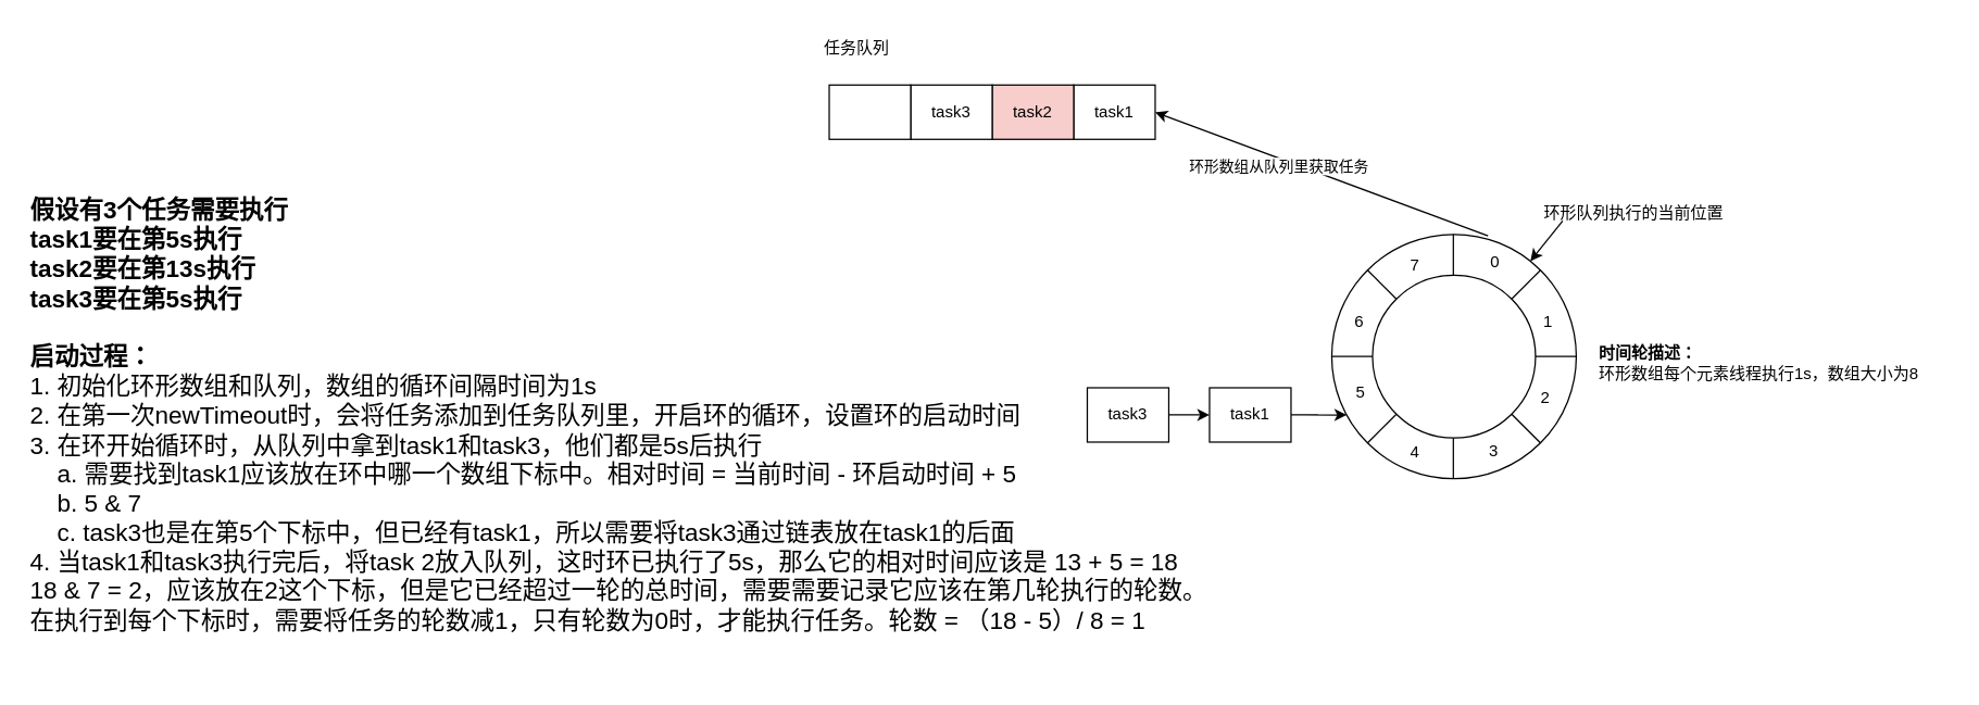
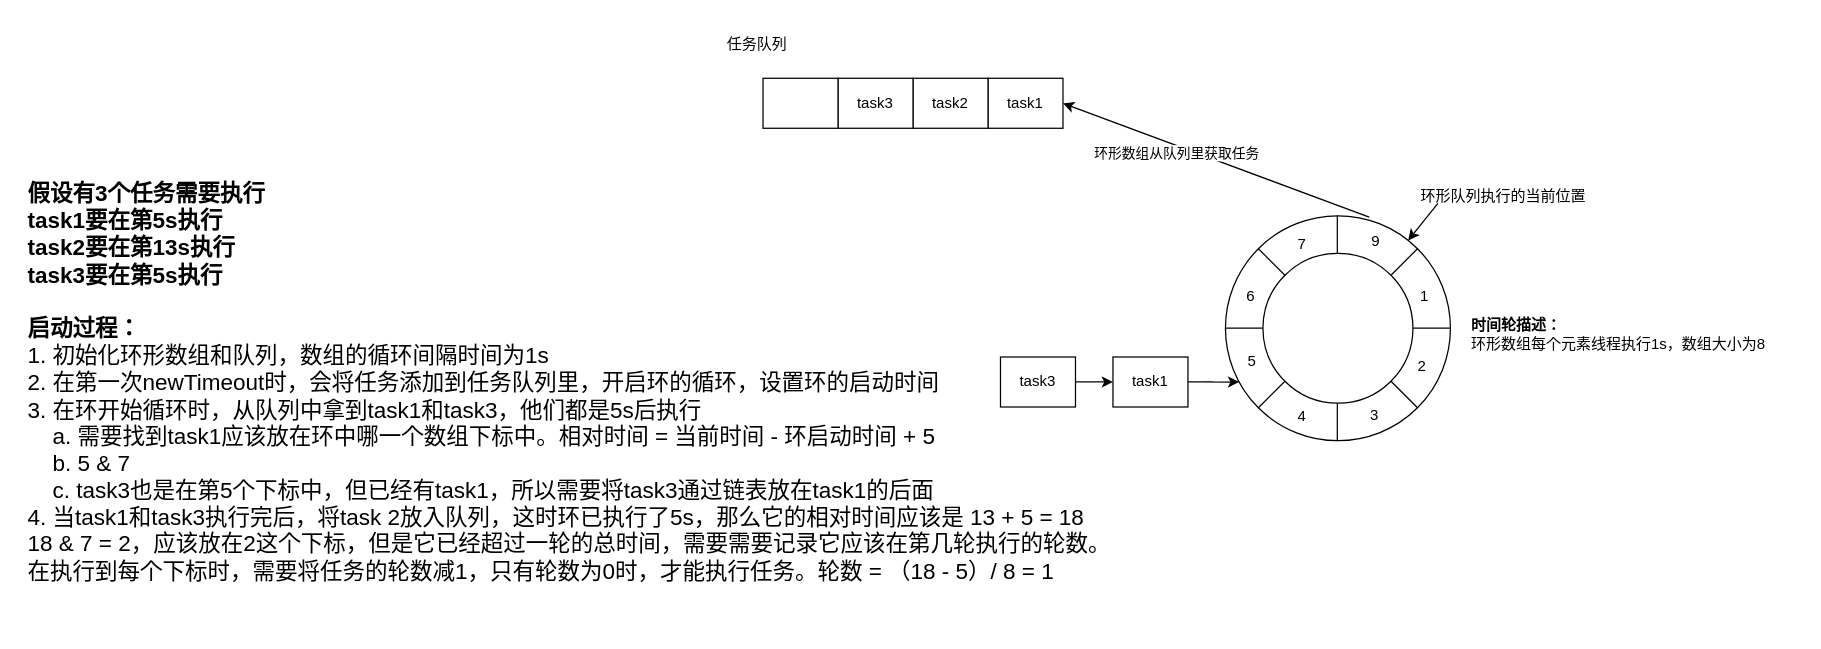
  <mxCell id="0" />
  <mxCell id="1" parent="0" />
  <mxCell id="2" value="" style="ellipse;whiteSpace=wrap;html=1;aspect=fixed;" parent="1" vertex="1"><mxGeometry x="980" y="172" width="180" height="180" as="geometry" /></mxCell>
  <mxCell id="3" value="" style="ellipse;whiteSpace=wrap;html=1;aspect=fixed;" parent="1" vertex="1"><mxGeometry x="1010" y="202" width="120" height="120" as="geometry" /></mxCell>
  <mxCell id="4" value="" style="endArrow=none;html=1;rounded=0;" parent="1" edge="1"><mxGeometry width="50" height="50" relative="1" as="geometry"><mxPoint x="1069.5" y="352" as="sourcePoint" /><mxPoint x="1069.5" y="322" as="targetPoint" /></mxGeometry></mxCell>
  <mxCell id="5" value="" style="endArrow=none;html=1;rounded=0;exitX=1;exitY=1;exitDx=0;exitDy=0;entryX=1;entryY=1;entryDx=0;entryDy=0;" parent="1" source="2" target="3" edge="1"><mxGeometry width="50" height="50" relative="1" as="geometry"><mxPoint x="1120" y="332" as="sourcePoint" /><mxPoint x="1120" y="302" as="targetPoint" /></mxGeometry></mxCell>
  <mxCell id="6" value="" style="endArrow=none;html=1;rounded=0;exitX=1;exitY=0.5;exitDx=0;exitDy=0;" parent="1" source="2" target="3" edge="1"><mxGeometry width="50" height="50" relative="1" as="geometry"><mxPoint x="1134" y="292" as="sourcePoint" /><mxPoint x="1134" y="262" as="targetPoint" /></mxGeometry></mxCell>
  <mxCell id="7" value="" style="endArrow=none;html=1;rounded=0;exitX=0;exitY=0.5;exitDx=0;exitDy=0;" parent="1" source="2" target="3" edge="1"><mxGeometry width="50" height="50" relative="1" as="geometry"><mxPoint x="1010" y="322" as="sourcePoint" /><mxPoint x="1010" y="292" as="targetPoint" /></mxGeometry></mxCell>
  <mxCell id="8" value="" style="endArrow=none;html=1;rounded=0;" parent="1" edge="1"><mxGeometry width="50" height="50" relative="1" as="geometry"><mxPoint x="1069.5" y="202" as="sourcePoint" /><mxPoint x="1069.5" y="172" as="targetPoint" /></mxGeometry></mxCell>
  <mxCell id="9" value="" style="endArrow=none;html=1;rounded=0;exitX=1;exitY=0;exitDx=0;exitDy=0;entryX=1;entryY=0;entryDx=0;entryDy=0;" parent="1" source="3" target="2" edge="1"><mxGeometry width="50" height="50" relative="1" as="geometry"><mxPoint x="1120" y="222" as="sourcePoint" /><mxPoint x="1120" y="192" as="targetPoint" /></mxGeometry></mxCell>
- <mxCell id="10" value="0" style="text;html=1;align=center;verticalAlign=middle;resizable=0;points=[];autosize=1;strokeColor=none;fillColor=none;" parent="1" vertex="1"><mxGeometry x="1085" y="178" width="30" height="30" as="geometry" /></mxCell>
+ <mxCell id="10" value="9" style="text;html=1;align=center;verticalAlign=middle;resizable=0;points=[];autosize=1;strokeColor=none;fillColor=none;" parent="1" vertex="1"><mxGeometry x="1085" y="178" width="30" height="30" as="geometry" /></mxCell>
  <mxCell id="11" value="" style="endArrow=none;html=1;rounded=0;exitX=0;exitY=1;exitDx=0;exitDy=0;entryX=0;entryY=1;entryDx=0;entryDy=0;" parent="1" source="2" target="3" edge="1"><mxGeometry width="50" height="50" relative="1" as="geometry"><mxPoint x="1020" y="332" as="sourcePoint" /><mxPoint x="1020" y="302" as="targetPoint" /></mxGeometry></mxCell>
  <mxCell id="12" value="" style="endArrow=none;html=1;rounded=0;exitX=0;exitY=0;exitDx=0;exitDy=0;entryX=0;entryY=0;entryDx=0;entryDy=0;" parent="1" source="3" target="2" edge="1"><mxGeometry width="50" height="50" relative="1" as="geometry"><mxPoint x="1010" y="222" as="sourcePoint" /><mxPoint x="1010" y="192" as="targetPoint" /></mxGeometry></mxCell>
  <mxCell id="13" value="1" style="text;html=1;align=center;verticalAlign=middle;resizable=0;points=[];autosize=1;strokeColor=none;fillColor=none;" parent="1" vertex="1"><mxGeometry x="1124" y="222" width="30" height="30" as="geometry" /></mxCell>
  <mxCell id="14" value="2" style="text;html=1;align=center;verticalAlign=middle;resizable=0;points=[];autosize=1;strokeColor=none;fillColor=none;" parent="1" vertex="1"><mxGeometry x="1122" y="278" width="30" height="30" as="geometry" /></mxCell>
  <mxCell id="15" value="3" style="text;html=1;align=center;verticalAlign=middle;resizable=0;points=[];autosize=1;strokeColor=none;fillColor=none;" parent="1" vertex="1"><mxGeometry x="1084" y="317" width="30" height="30" as="geometry" /></mxCell>
  <mxCell id="16" value="4" style="text;html=1;align=center;verticalAlign=middle;resizable=0;points=[];autosize=1;strokeColor=none;fillColor=none;" parent="1" vertex="1"><mxGeometry x="1026" y="318" width="30" height="30" as="geometry" /></mxCell>
  <mxCell id="17" value="5" style="text;html=1;align=center;verticalAlign=middle;resizable=0;points=[];autosize=1;strokeColor=none;fillColor=none;" parent="1" vertex="1"><mxGeometry x="986" y="274" width="30" height="30" as="geometry" /></mxCell>
  <mxCell id="18" value="6" style="text;html=1;align=center;verticalAlign=middle;resizable=0;points=[];autosize=1;strokeColor=none;fillColor=none;" parent="1" vertex="1"><mxGeometry x="985" y="222" width="30" height="30" as="geometry" /></mxCell>
  <mxCell id="19" value="7" style="text;html=1;align=center;verticalAlign=middle;resizable=0;points=[];autosize=1;strokeColor=none;fillColor=none;" parent="1" vertex="1"><mxGeometry x="1026" y="180" width="30" height="30" as="geometry" /></mxCell>
  <mxCell id="20" value="task1" style="rounded=0;whiteSpace=wrap;html=1;" vertex="1" parent="1"><mxGeometry x="790" y="62" width="60" height="40" as="geometry" /></mxCell>
- <mxCell id="21" value="任务队列" style="text;html=1;align=center;verticalAlign=middle;resizable=0;points=[];autosize=1;strokeColor=none;fillColor=none;" vertex="1" parent="1"><mxGeometry x="595" y="20" width="70" height="30" as="geometry" /></mxCell>
- <mxCell id="22" value="task2" style="rounded=0;whiteSpace=wrap;html=1;fillColor=#f8cecc;" vertex="1" parent="1"><mxGeometry x="730" y="62" width="60" height="40" as="geometry" /></mxCell>
+ <mxCell id="21" value="任务队列" style="text;html=1;align=center;verticalAlign=middle;resizable=0;points=[];autosize=1;strokeColor=none;fillColor=none;" vertex="1" parent="1"><mxGeometry x="570" y="20" width="70" height="30" as="geometry" /></mxCell>
+ <mxCell id="22" value="task2" style="rounded=0;whiteSpace=wrap;html=1;" vertex="1" parent="1"><mxGeometry x="730" y="62" width="60" height="40" as="geometry" /></mxCell>
  <mxCell id="23" value="task3" style="rounded=0;whiteSpace=wrap;html=1;" vertex="1" parent="1"><mxGeometry x="670" y="62" width="60" height="40" as="geometry" /></mxCell>
  <mxCell id="24" value="" style="rounded=0;whiteSpace=wrap;html=1;" vertex="1" parent="1"><mxGeometry x="610" y="62" width="60" height="40" as="geometry" /></mxCell>
  <mxCell id="25" value="" style="endArrow=classic;html=1;rounded=0;entryX=1;entryY=0.5;entryDx=0;entryDy=0;exitX=0.639;exitY=0.006;exitDx=0;exitDy=0;exitPerimeter=0;" edge="1" parent="1" source="2" target="20"><mxGeometry width="50" height="50" relative="1" as="geometry"><mxPoint x="870" y="162" as="sourcePoint" /><mxPoint x="920" y="112" as="targetPoint" /></mxGeometry></mxCell>
  <mxCell id="26" value="环形数组从队列里获取任务" style="edgeLabel;html=1;align=center;verticalAlign=middle;resizable=0;points=[];" vertex="1" connectable="0" parent="25"><mxGeometry x="0.506" y="-2" relative="1" as="geometry"><mxPoint x="29" y="19" as="offset" /></mxGeometry></mxCell>
  <mxCell id="27" value="&lt;div&gt;&lt;b&gt;&lt;font style=&quot;font-size: 18px;&quot;&gt;假设有3个任务需要执行&lt;/font&gt;&lt;/b&gt;&lt;/div&gt;&lt;div&gt;&lt;b&gt;&lt;font style=&quot;font-size: 18px;&quot;&gt;task1要在第5s执行&lt;/font&gt;&lt;/b&gt;&lt;/div&gt;&lt;div&gt;&lt;b&gt;&lt;font style=&quot;font-size: 18px;&quot;&gt;task2要在第13s执行&lt;/font&gt;&lt;/b&gt;&lt;/div&gt;&lt;div&gt;&lt;b&gt;&lt;font style=&quot;font-size: 18px;&quot;&gt;task3要在第5s执行&lt;/font&gt;&lt;/b&gt;&lt;/div&gt;&lt;div&gt;&lt;b&gt;&lt;font style=&quot;font-size: 18px;&quot;&gt;&lt;br&gt;&lt;/font&gt;&lt;/b&gt;&lt;/div&gt;&lt;b&gt;&lt;font style=&quot;font-size: 18px;&quot;&gt;启动过程：&lt;/font&gt;&lt;/b&gt;&lt;div&gt;&lt;font style=&quot;font-size: 18px;&quot;&gt;1. 初始化环形数组和队列，数组的循环间隔时间为1s&lt;/font&gt;&lt;/div&gt;&lt;div&gt;&lt;font style=&quot;font-size: 18px;&quot;&gt;2. 在第一次newTimeout时，会将任务添加到任务队列里，开启环的循环，设置环的启动时间&lt;/font&gt;&lt;/div&gt;&lt;div&gt;&lt;font style=&quot;font-size: 18px;&quot;&gt;3. 在环开始循环时，从队列中拿到task1和task3，他们都是5s后执行&lt;/font&gt;&lt;/div&gt;&lt;div&gt;&lt;font style=&quot;font-size: 18px;&quot;&gt;&amp;nbsp; &amp;nbsp; a. 需要找到task1应该放在环中哪一个数组下标中。相对时间 = 当前时间 - 环启动时间 + 5&lt;/font&gt;&lt;/div&gt;&lt;div&gt;&lt;font style=&quot;font-size: 18px;&quot;&gt;&amp;nbsp; &amp;nbsp; b. 5 &amp;amp; 7&lt;/font&gt;&lt;/div&gt;&lt;div&gt;&lt;font style=&quot;font-size: 18px;&quot;&gt;&amp;nbsp; &amp;nbsp; c. task3也是在第5个下标中，但已经有task1，所以需要将task3通过链表放在task1的后面&lt;/font&gt;&lt;/div&gt;&lt;div&gt;&lt;font style=&quot;font-size: 18px;&quot;&gt;4. 当task1和task3执行完后，将task 2放入队列，这时环已执行了5s，那么它的相对时间应该是 13 + 5 = 18&lt;/font&gt;&lt;/div&gt;&lt;div&gt;&lt;font style=&quot;font-size: 18px;&quot;&gt;18 &amp;amp; 7 = 2，应该放在2这个下标，但是它已经超过一轮的总时间，需要需要记录它应该在第几轮执行的轮数。&lt;/font&gt;&lt;/div&gt;&lt;div&gt;&lt;font style=&quot;font-size: 18px;&quot;&gt;在执行到每个下标时，需要将任务的轮数减1，只有轮数为0时，才能执行任务。轮数 = （18 - 5）/ 8 = 1&lt;/font&gt;&lt;/div&gt;&lt;div&gt;&lt;font style=&quot;font-size: 18px;&quot;&gt;&lt;br&gt;&lt;/font&gt;&lt;/div&gt;" style="text;html=1;align=left;verticalAlign=middle;resizable=0;points=[];autosize=1;strokeColor=none;fillColor=none;" vertex="1" parent="1"><mxGeometry x="20" y="137" width="890" height="360" as="geometry" /></mxCell>
  <mxCell id="28" value="&lt;b&gt;时间轮描述：&lt;/b&gt;&lt;div&gt;环形数组每个元素线程执行1s，数组大小为8&lt;/div&gt;" style="text;html=1;align=left;verticalAlign=middle;resizable=0;points=[];autosize=1;strokeColor=none;fillColor=none;" vertex="1" parent="1"><mxGeometry x="1175" y="247" width="260" height="40" as="geometry" /></mxCell>
  <mxCell id="29" value="" style="endArrow=classic;html=1;rounded=0;" edge="1" parent="1" target="2"><mxGeometry width="50" height="50" relative="1" as="geometry"><mxPoint x="1150" y="162" as="sourcePoint" /><mxPoint x="1200" y="112" as="targetPoint" /></mxGeometry></mxCell>
  <mxCell id="30" value="环形队列执行的当前位置" style="text;html=1;align=center;verticalAlign=middle;resizable=0;points=[];autosize=1;strokeColor=none;fillColor=none;" vertex="1" parent="1"><mxGeometry x="1122" y="142" width="160" height="30" as="geometry" /></mxCell>
  <mxCell id="31" value="task1" style="rounded=0;whiteSpace=wrap;html=1;" vertex="1" parent="1"><mxGeometry x="890" y="285" width="60" height="40" as="geometry" /></mxCell>
  <mxCell id="32" style="edgeStyle=orthogonalEdgeStyle;rounded=0;orthogonalLoop=1;jettySize=auto;html=1;entryX=0.061;entryY=0.739;entryDx=0;entryDy=0;entryPerimeter=0;" edge="1" parent="1" source="31" target="2"><mxGeometry relative="1" as="geometry" /></mxCell>
  <mxCell id="33" style="edgeStyle=orthogonalEdgeStyle;rounded=0;orthogonalLoop=1;jettySize=auto;html=1;entryX=0;entryY=0.5;entryDx=0;entryDy=0;" edge="1" parent="1" source="34" target="31"><mxGeometry relative="1" as="geometry" /></mxCell>
  <mxCell id="34" value="task3" style="rounded=0;whiteSpace=wrap;html=1;" vertex="1" parent="1"><mxGeometry x="800" y="285" width="60" height="40" as="geometry" /></mxCell>
